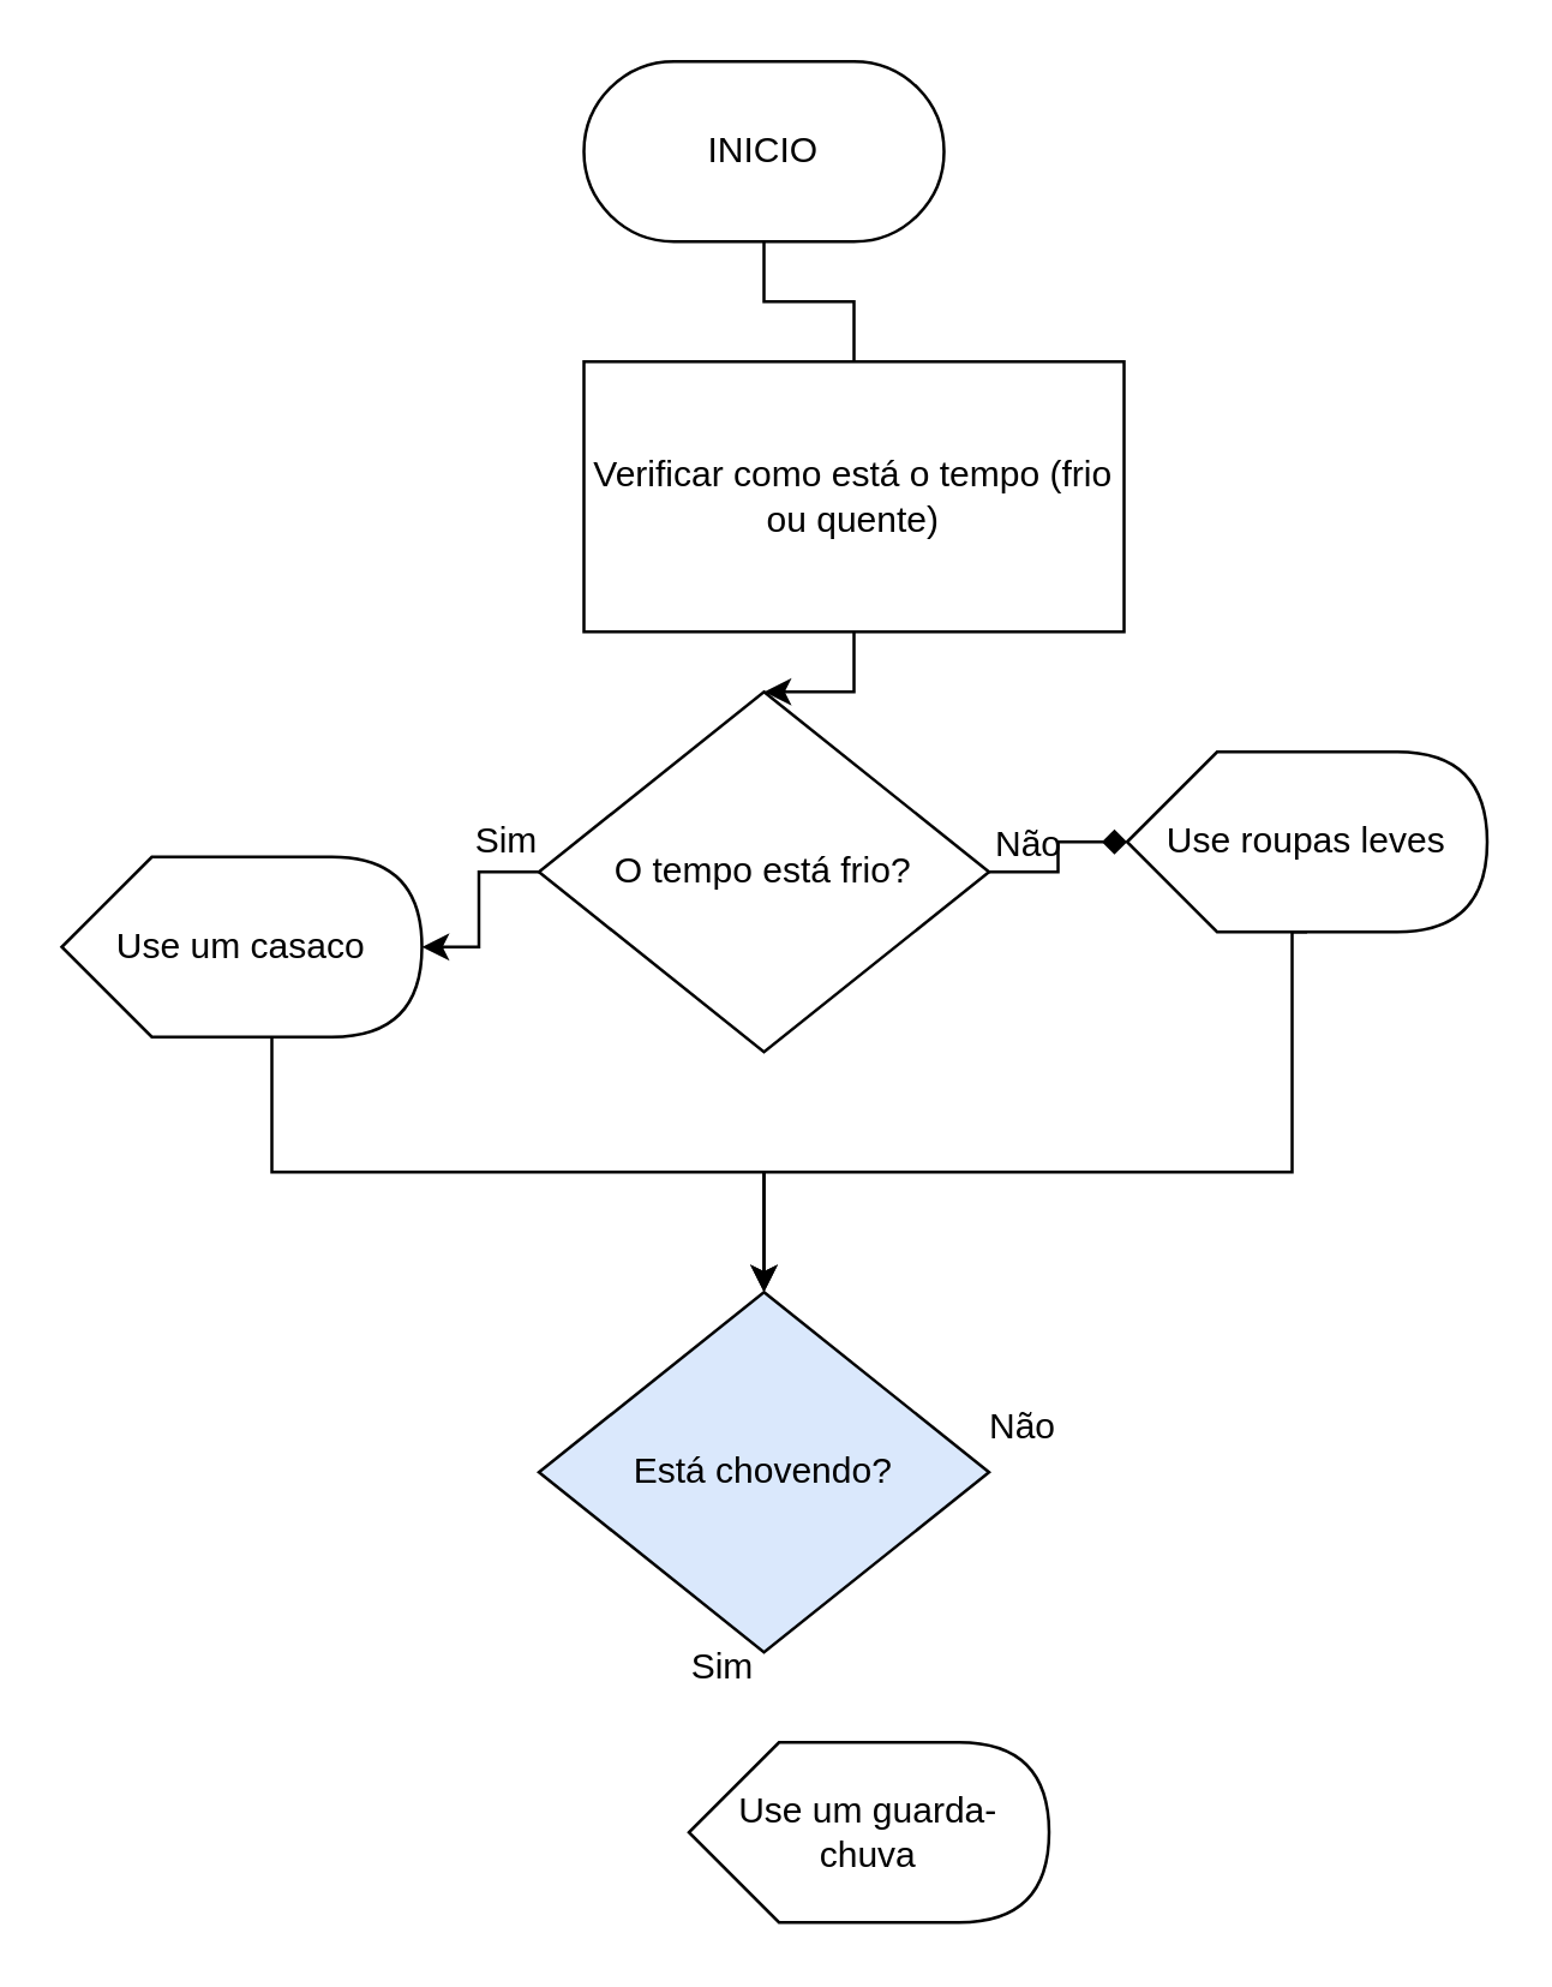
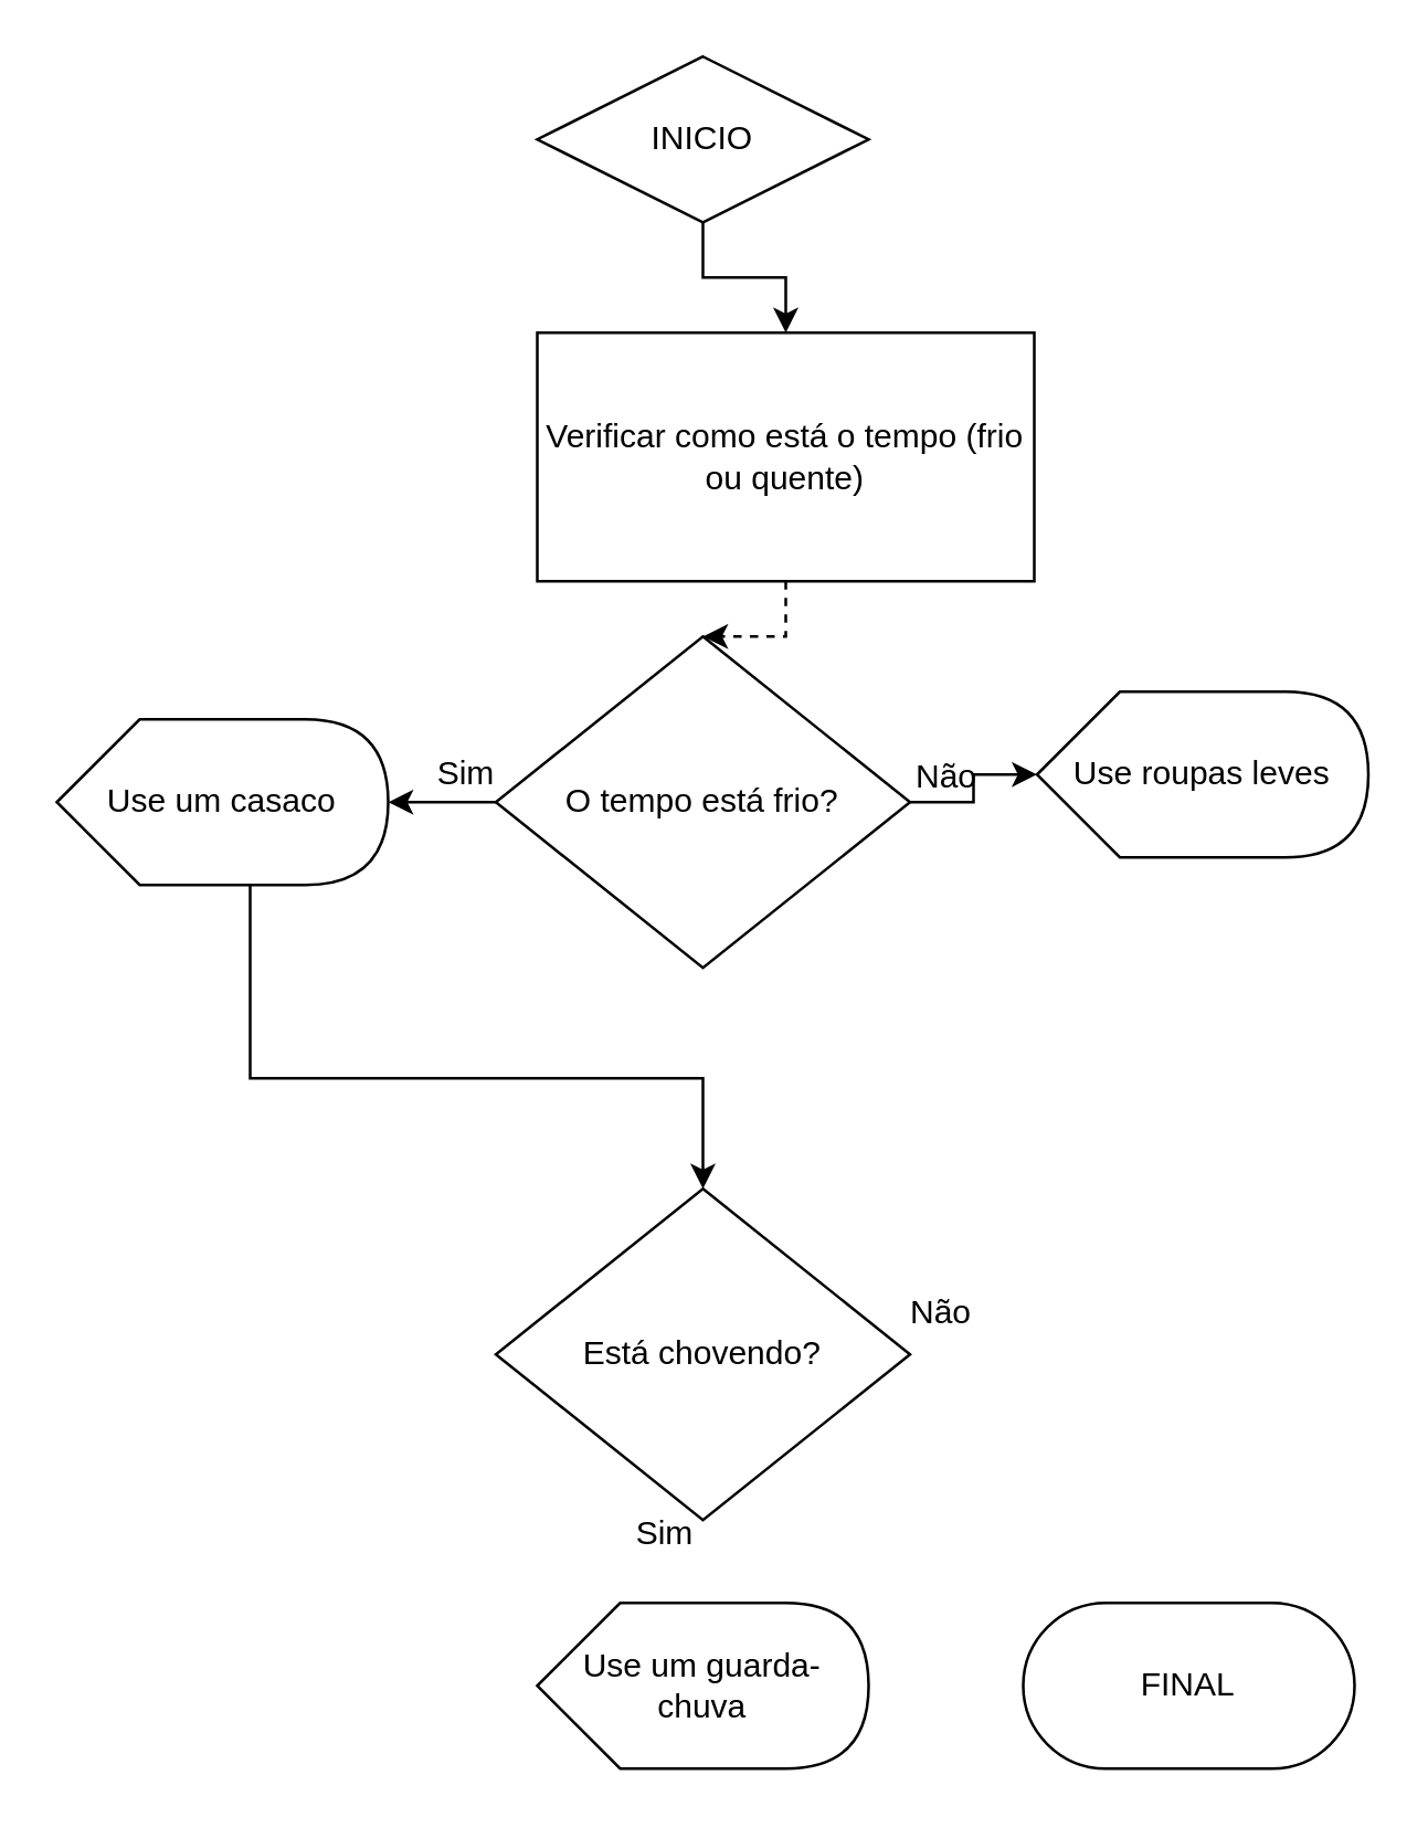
  <mxCell id="0" />
  <mxCell id="1" parent="0" />
- <mxCell id="2" style="edgeStyle=orthogonalEdgeStyle;rounded=0;orthogonalLoop=1;jettySize=auto;html=1;endArrow=none;" edge="1" parent="1" source="3" target="6"><mxGeometry relative="1" as="geometry" /></mxCell>
- <mxCell id="3" value="INICIO" style="rounded=1;whiteSpace=wrap;html=1;arcSize=50;" vertex="1" parent="1"><mxGeometry x="194" y="20" width="120" height="60" as="geometry" /></mxCell>
- <mxCell id="5" style="edgeStyle=orthogonalEdgeStyle;rounded=0;orthogonalLoop=1;jettySize=auto;html=1;entryX=0.5;entryY=0;entryDx=0;entryDy=0;" edge="1" parent="1" source="6" target="9"><mxGeometry relative="1" as="geometry" /></mxCell>
+ <mxCell id="2" style="edgeStyle=orthogonalEdgeStyle;rounded=0;orthogonalLoop=1;jettySize=auto;html=1;" edge="1" parent="1" source="3" target="6"><mxGeometry relative="1" as="geometry" /></mxCell>
+ <mxCell id="3" value="INICIO" style="rhombus;whiteSpace=wrap;html=1;arcSize=50;" vertex="1" parent="1"><mxGeometry x="194" y="20" width="120" height="60" as="geometry" /></mxCell>
+ <mxCell id="4" value="FINAL" style="rounded=1;whiteSpace=wrap;html=1;arcSize=50;" vertex="1" parent="1"><mxGeometry x="370" y="580" width="120" height="60" as="geometry" /></mxCell>
+ <mxCell id="5" style="edgeStyle=orthogonalEdgeStyle;rounded=0;orthogonalLoop=1;jettySize=auto;html=1;entryX=0.5;entryY=0;entryDx=0;entryDy=0;dashed=1;" edge="1" parent="1" source="6" target="9"><mxGeometry relative="1" as="geometry" /></mxCell>
  <mxCell id="6" value="Verificar como está o tempo (frio ou quente)" style="rounded=0;whiteSpace=wrap;html=1;" vertex="1" parent="1"><mxGeometry x="194" y="120" width="180" height="90" as="geometry" /></mxCell>
  <mxCell id="7" style="edgeStyle=orthogonalEdgeStyle;rounded=0;orthogonalLoop=1;jettySize=auto;html=1;" edge="1" parent="1" source="9" target="11"><mxGeometry relative="1" as="geometry"><mxPoint x="150" y="290" as="targetPoint" /></mxGeometry></mxCell>
- <mxCell id="8" style="edgeStyle=orthogonalEdgeStyle;rounded=0;orthogonalLoop=1;jettySize=auto;html=1;entryX=0;entryY=0.5;entryDx=0;entryDy=0;entryPerimeter=0;endArrow=diamond;" edge="1" parent="1" source="9" target="13"><mxGeometry relative="1" as="geometry"><mxPoint x="370" y="290" as="targetPoint" /></mxGeometry></mxCell>
+ <mxCell id="8" style="edgeStyle=orthogonalEdgeStyle;rounded=0;orthogonalLoop=1;jettySize=auto;html=1;entryX=0;entryY=0.5;entryDx=0;entryDy=0;entryPerimeter=0;" edge="1" parent="1" source="9" target="13"><mxGeometry relative="1" as="geometry"><mxPoint x="370" y="290" as="targetPoint" /></mxGeometry></mxCell>
  <mxCell id="9" value="O tempo está frio?" style="rhombus;whiteSpace=wrap;html=1;" vertex="1" parent="1"><mxGeometry x="179" y="230" width="150" height="120" as="geometry" /></mxCell>
  <mxCell id="10" style="edgeStyle=orthogonalEdgeStyle;rounded=0;orthogonalLoop=1;jettySize=auto;html=1;" edge="1" parent="1" source="11" target="14"><mxGeometry relative="1" as="geometry"><Array as="points"><mxPoint x="90" y="390" /><mxPoint x="254" y="390" /></Array></mxGeometry></mxCell>
- <mxCell id="11" value="Use um casaco" style="shape=display;whiteSpace=wrap;html=1;size=0.25;" vertex="1" parent="1"><mxGeometry x="20" y="285" width="120" height="60" as="geometry" /></mxCell>
- <mxCell id="12" style="edgeStyle=orthogonalEdgeStyle;rounded=0;orthogonalLoop=1;jettySize=auto;html=1;entryX=0.5;entryY=0;entryDx=0;entryDy=0;exitX=0;exitY=0;exitDx=60;exitDy=60;exitPerimeter=0;" edge="1" parent="1" source="13" target="14"><mxGeometry relative="1" as="geometry"><Array as="points"><mxPoint x="430" y="390" /><mxPoint x="254" y="390" /></Array></mxGeometry></mxCell>
+ <mxCell id="11" value="Use um casaco" style="shape=display;whiteSpace=wrap;html=1;size=0.25;" vertex="1" parent="1"><mxGeometry x="20" y="260" width="120" height="60" as="geometry" /></mxCell>
  <mxCell id="13" value="Use roupas leves" style="shape=display;whiteSpace=wrap;html=1;size=0.25;" vertex="1" parent="1"><mxGeometry x="375" y="250" width="120" height="60" as="geometry" /></mxCell>
- <mxCell id="14" value="Está chovendo?" style="rhombus;whiteSpace=wrap;html=1;fillColor=#dae8fc;" vertex="1" parent="1"><mxGeometry x="179" y="430" width="150" height="120" as="geometry" /></mxCell>
- <mxCell id="15" value="Use um guarda-chuva" style="shape=display;whiteSpace=wrap;html=1;size=0.25;" vertex="1" parent="1"><mxGeometry x="229" y="580" width="120" height="60" as="geometry" /></mxCell>
+ <mxCell id="14" value="Está chovendo?" style="rhombus;whiteSpace=wrap;html=1;" vertex="1" parent="1"><mxGeometry x="179" y="430" width="150" height="120" as="geometry" /></mxCell>
+ <mxCell id="15" value="Use um guarda-chuva" style="shape=display;whiteSpace=wrap;html=1;size=0.25;" vertex="1" parent="1"><mxGeometry x="194" y="580" width="120" height="60" as="geometry" /></mxCell>
  <mxCell id="16" value="Sim" style="text;html=1;align=center;verticalAlign=middle;resizable=0;points=[];autosize=1;strokeColor=none;fillColor=none;" vertex="1" parent="1"><mxGeometry x="220" y="540" width="40" height="30" as="geometry" /></mxCell>
  <mxCell id="17" value="Não" style="text;html=1;align=center;verticalAlign=middle;resizable=0;points=[];autosize=1;strokeColor=none;fillColor=none;" vertex="1" parent="1"><mxGeometry x="315" y="460" width="50" height="30" as="geometry" /></mxCell>
  <mxCell id="18" value="Sim" style="text;html=1;align=center;verticalAlign=middle;resizable=0;points=[];autosize=1;strokeColor=none;fillColor=none;" vertex="1" parent="1"><mxGeometry x="148" y="265" width="40" height="30" as="geometry" /></mxCell>
  <mxCell id="19" value="Não" style="text;html=1;align=center;verticalAlign=middle;resizable=0;points=[];autosize=1;strokeColor=none;fillColor=none;" vertex="1" parent="1"><mxGeometry x="317" y="266" width="50" height="30" as="geometry" /></mxCell>
